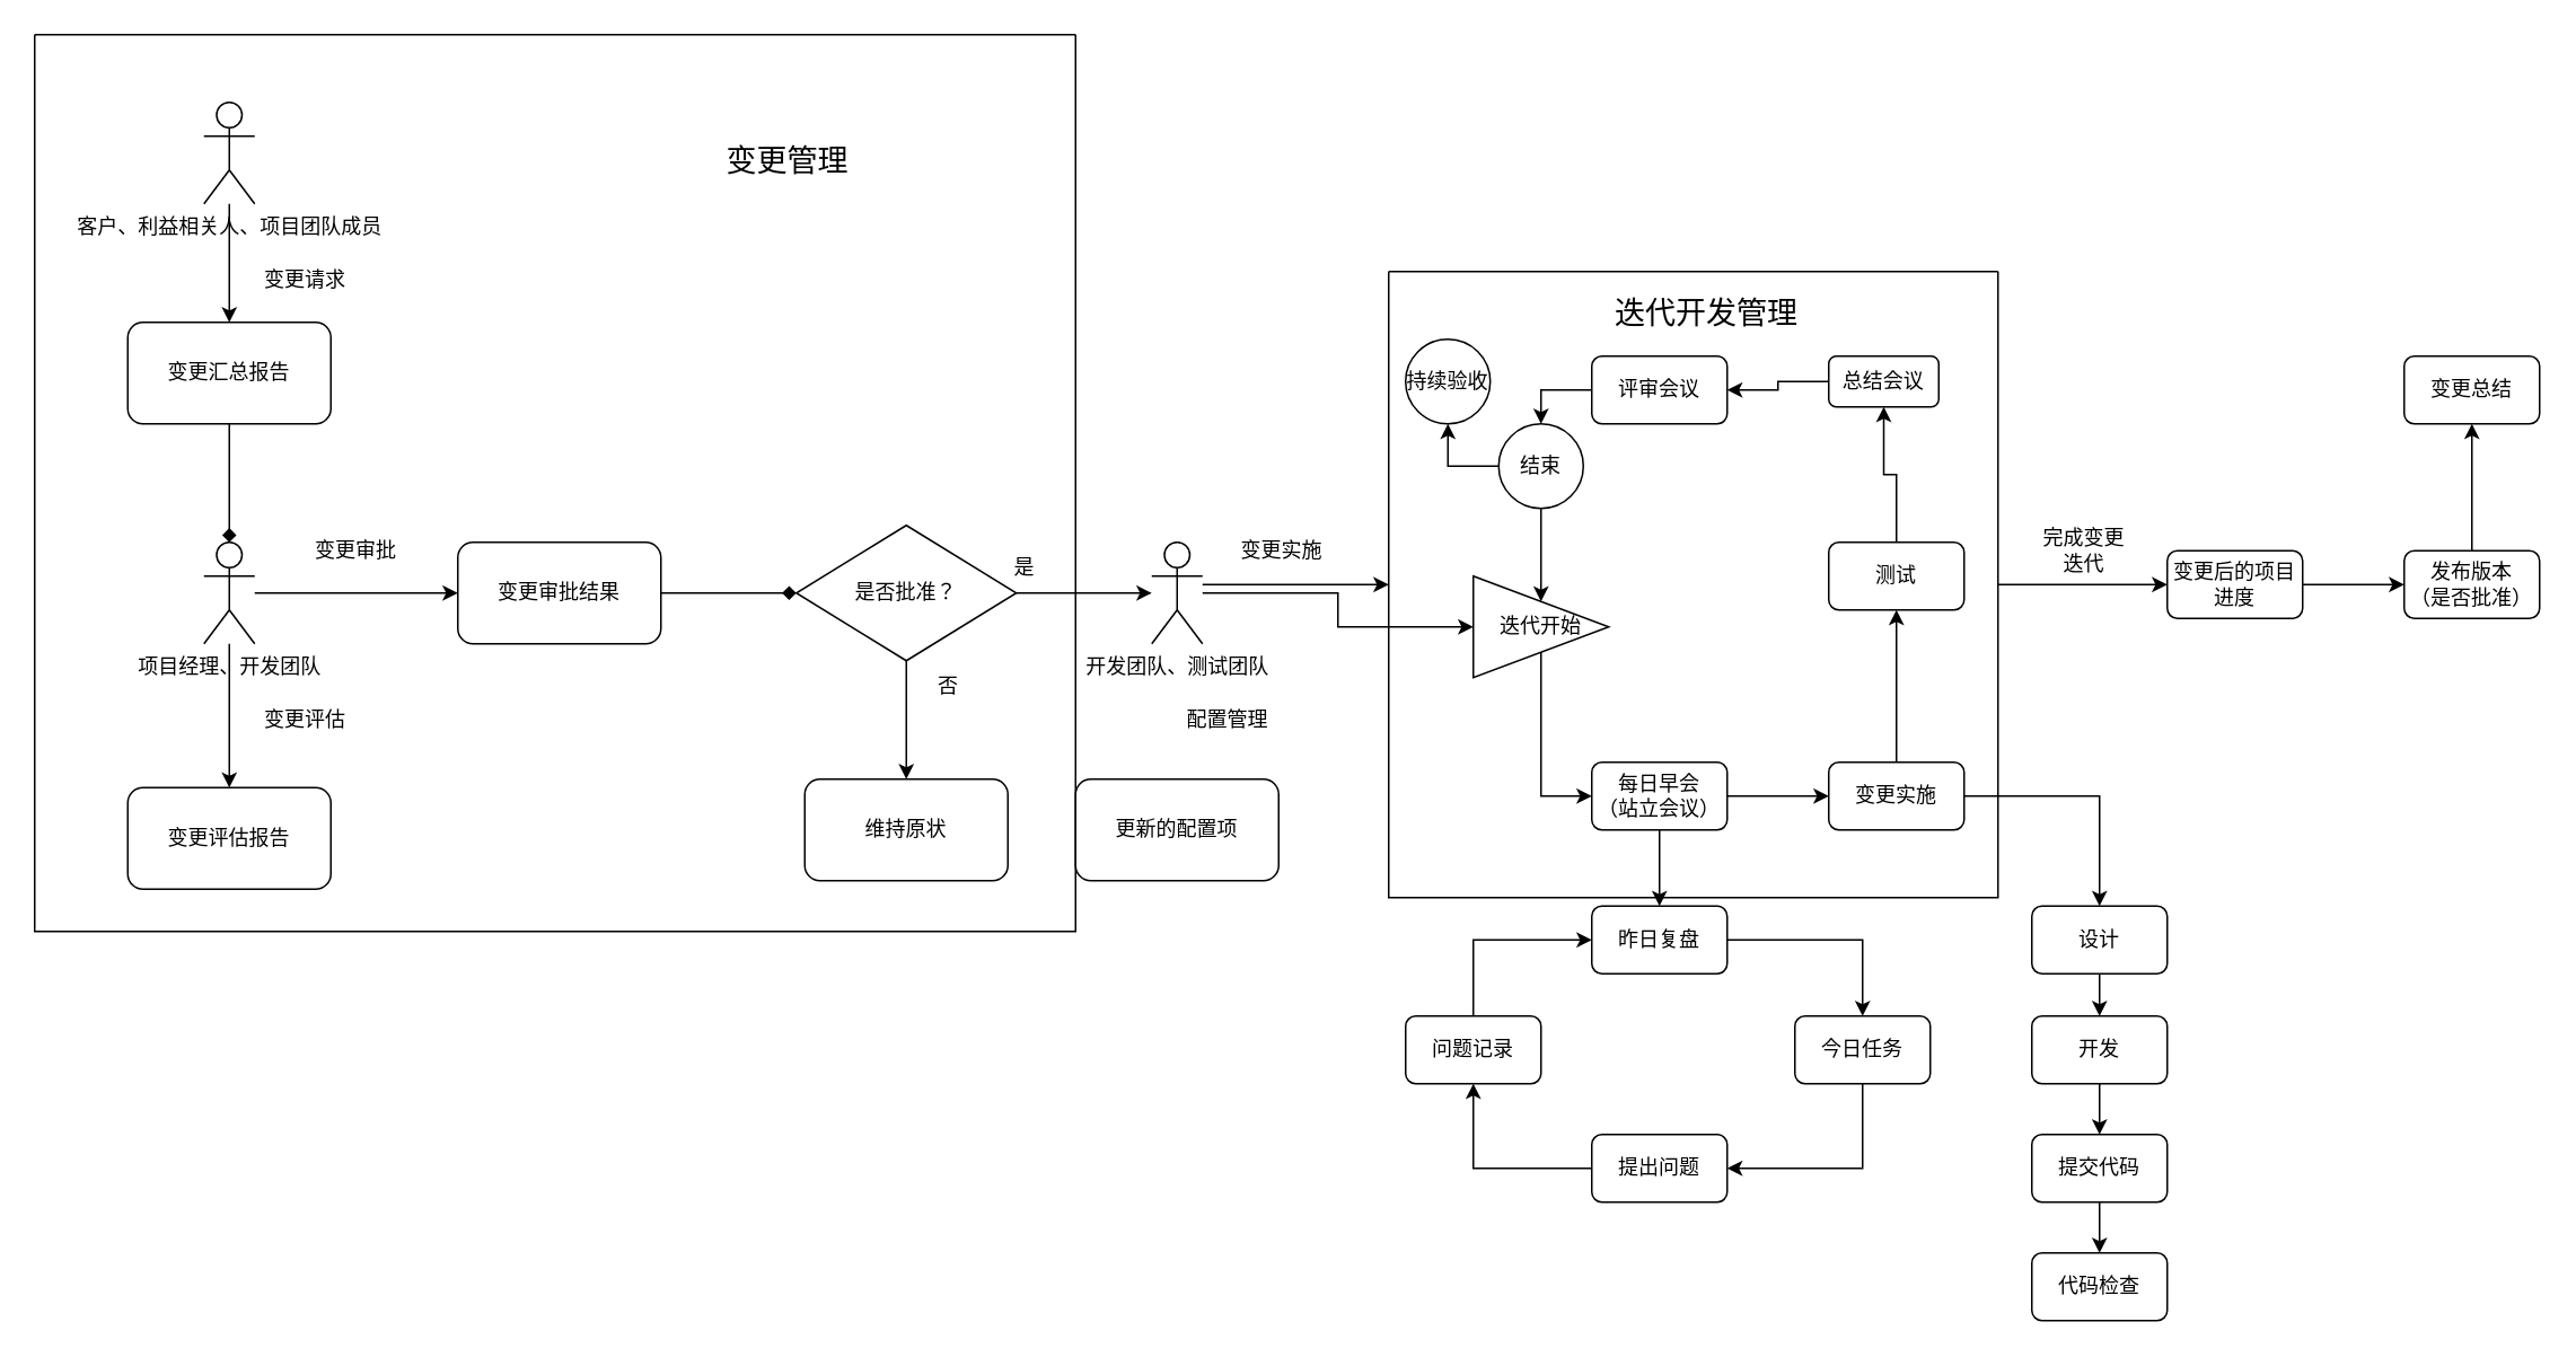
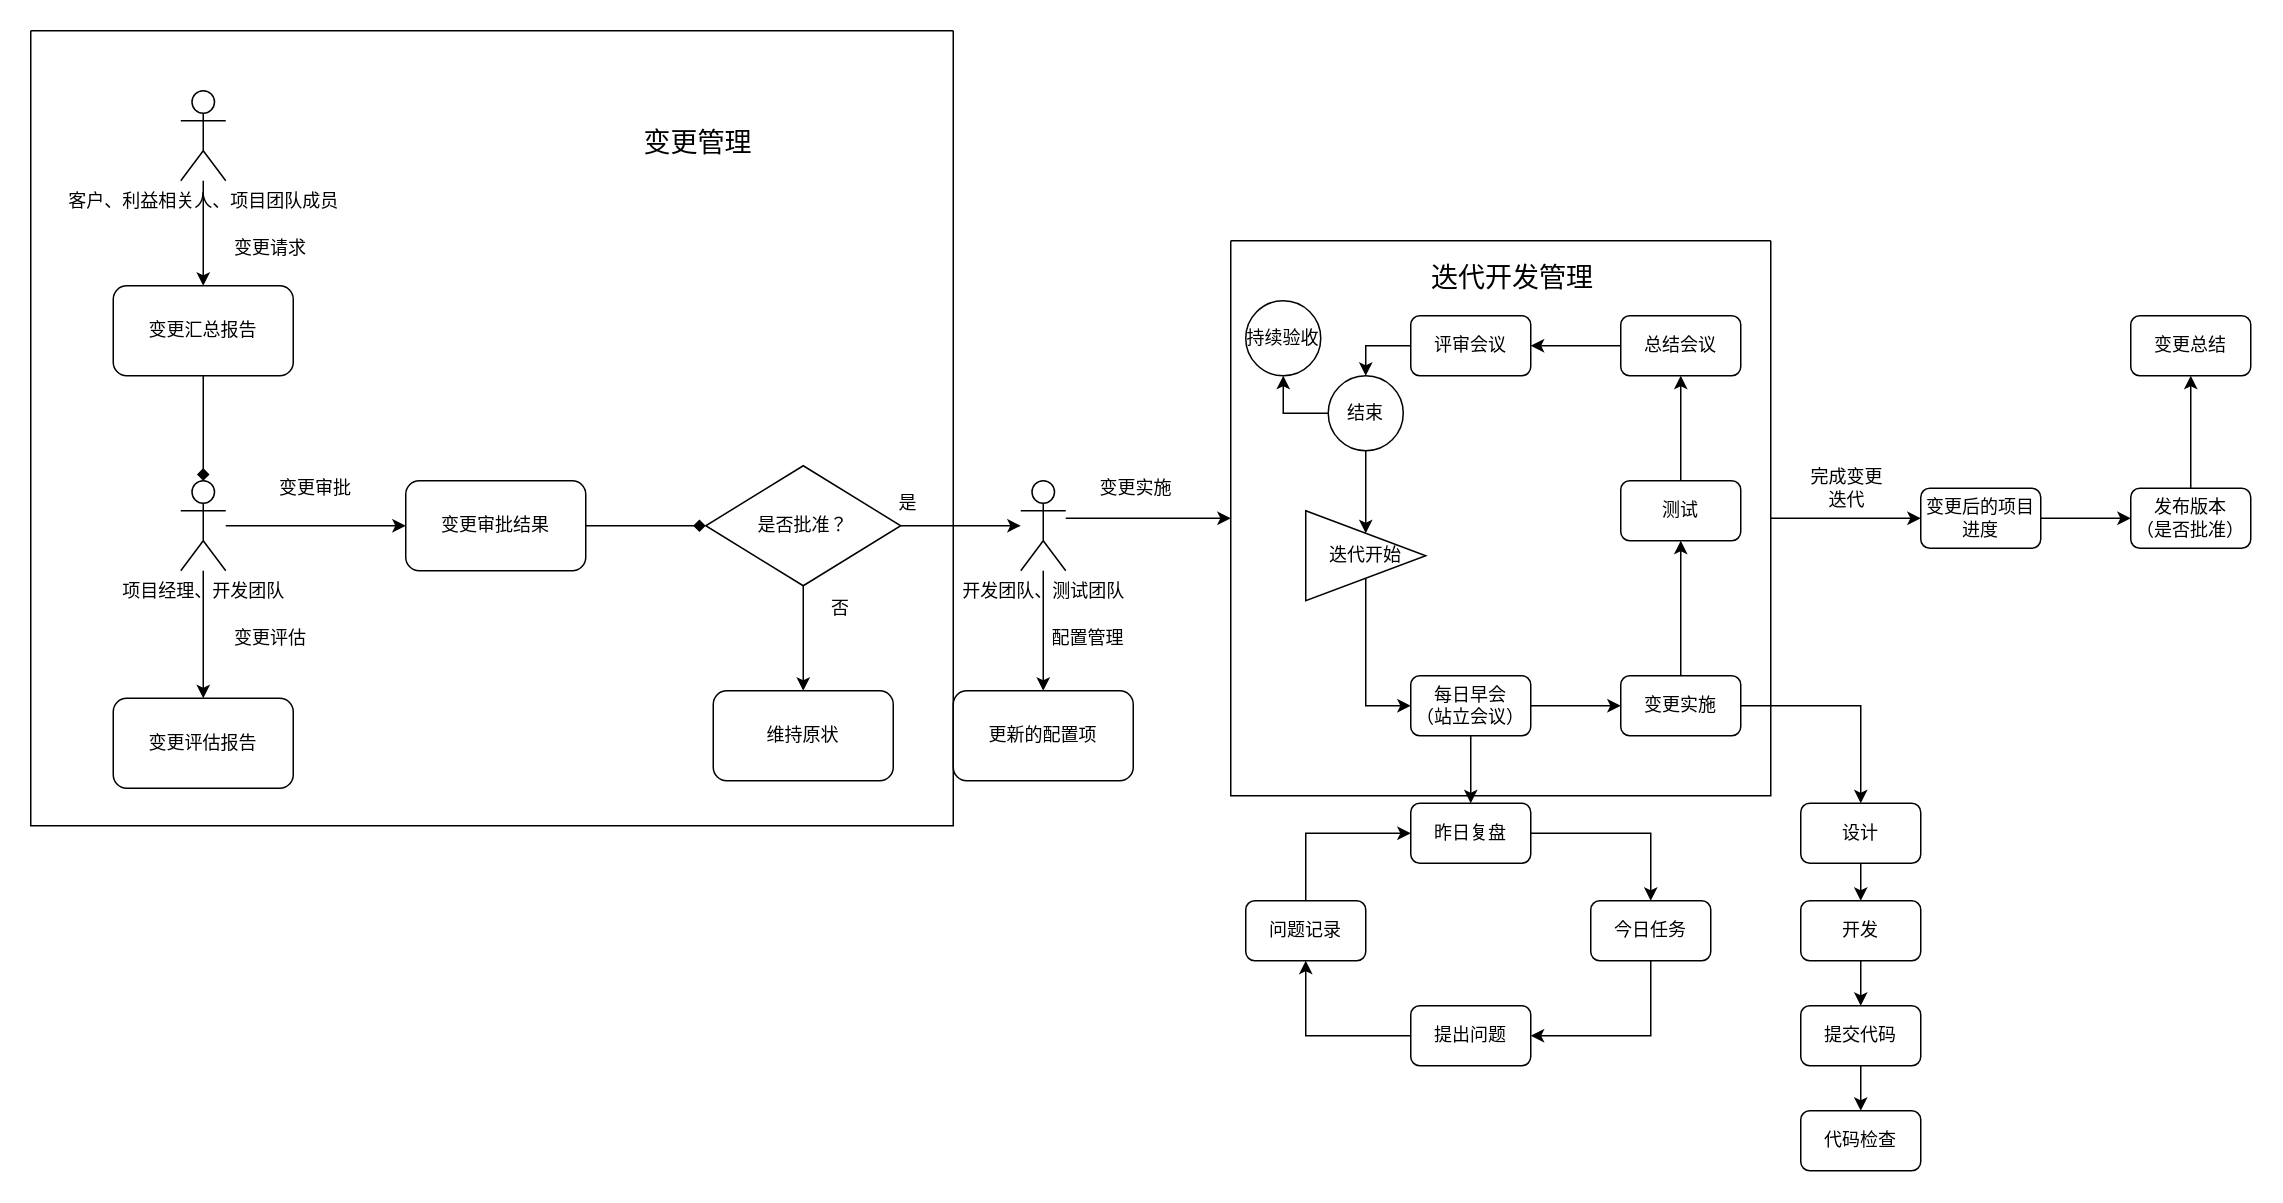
  <mxCell id="0" />
  <mxCell id="1" parent="0" />
  <mxCell id="2" style="edgeStyle=orthogonalEdgeStyle;rounded=0;orthogonalLoop=1;jettySize=auto;html=1;" edge="1" parent="1" source="3" target="5"><mxGeometry relative="1" as="geometry" /></mxCell>
  <mxCell id="3" value="客户、利益相关人、项目团队成员" style="shape=umlActor;verticalLabelPosition=bottom;verticalAlign=top;html=1;" vertex="1" parent="1"><mxGeometry x="120" y="60" width="30" height="60" as="geometry" /></mxCell>
  <mxCell id="4" style="edgeStyle=orthogonalEdgeStyle;rounded=0;orthogonalLoop=1;jettySize=auto;html=1;entryX=0.5;entryY=0;entryDx=0;entryDy=0;entryPerimeter=0;endArrow=diamond;" edge="1" parent="1" source="5" target="8"><mxGeometry relative="1" as="geometry" /></mxCell>
  <mxCell id="5" value="变更汇总报告" style="rounded=1;whiteSpace=wrap;html=1;" vertex="1" parent="1"><mxGeometry x="75" y="190" width="120" height="60" as="geometry" /></mxCell>
  <mxCell id="6" style="edgeStyle=orthogonalEdgeStyle;rounded=0;orthogonalLoop=1;jettySize=auto;html=1;" edge="1" parent="1" source="8" target="11"><mxGeometry relative="1" as="geometry" /></mxCell>
  <mxCell id="7" style="edgeStyle=orthogonalEdgeStyle;rounded=0;orthogonalLoop=1;jettySize=auto;html=1;entryX=0;entryY=0.5;entryDx=0;entryDy=0;" edge="1" parent="1" source="8" target="13"><mxGeometry relative="1" as="geometry" /></mxCell>
  <mxCell id="8" value="项目经理、开发团队" style="shape=umlActor;verticalLabelPosition=bottom;verticalAlign=top;html=1;" vertex="1" parent="1"><mxGeometry x="120" y="320" width="30" height="60" as="geometry" /></mxCell>
  <mxCell id="9" value="变更请求" style="text;html=1;strokeColor=none;fillColor=none;align=center;verticalAlign=middle;whiteSpace=wrap;rounded=0;" vertex="1" parent="1"><mxGeometry x="150" y="150" width="60" height="30" as="geometry" /></mxCell>
  <mxCell id="10" value="变更评估" style="text;html=1;strokeColor=none;fillColor=none;align=center;verticalAlign=middle;whiteSpace=wrap;rounded=0;" vertex="1" parent="1"><mxGeometry x="150" y="410" width="60" height="30" as="geometry" /></mxCell>
  <mxCell id="11" value="变更评估报告" style="rounded=1;whiteSpace=wrap;html=1;" vertex="1" parent="1"><mxGeometry x="75" y="465" width="120" height="60" as="geometry" /></mxCell>
  <mxCell id="12" style="edgeStyle=orthogonalEdgeStyle;rounded=0;orthogonalLoop=1;jettySize=auto;html=1;entryX=0;entryY=0.5;entryDx=0;entryDy=0;endArrow=diamond;" edge="1" parent="1" source="13" target="23"><mxGeometry relative="1" as="geometry" /></mxCell>
  <mxCell id="13" value="变更审批结果" style="rounded=1;whiteSpace=wrap;html=1;" vertex="1" parent="1"><mxGeometry x="270" y="320" width="120" height="60" as="geometry" /></mxCell>
  <mxCell id="14" value="变更审批" style="text;html=1;strokeColor=none;fillColor=none;align=center;verticalAlign=middle;whiteSpace=wrap;rounded=0;" vertex="1" parent="1"><mxGeometry x="180" y="310" width="60" height="30" as="geometry" /></mxCell>
  <mxCell id="15" value="" style="swimlane;startSize=0;" vertex="1" parent="1"><mxGeometry x="20" y="20" width="615" height="530" as="geometry" /></mxCell>
  <mxCell id="16" value="是" style="text;html=1;strokeColor=none;fillColor=none;align=center;verticalAlign=middle;whiteSpace=wrap;rounded=0;" vertex="1" parent="15"><mxGeometry x="555" y="300" width="60" height="30" as="geometry" /></mxCell>
  <mxCell id="17" value="否" style="text;html=1;strokeColor=none;fillColor=none;align=center;verticalAlign=middle;whiteSpace=wrap;rounded=0;" vertex="1" parent="15"><mxGeometry x="510" y="370" width="60" height="30" as="geometry" /></mxCell>
  <mxCell id="18" value="&lt;font style=&quot;font-size: 18px;&quot;&gt;变更管理&lt;/font&gt;" style="text;html=1;strokeColor=none;fillColor=none;align=center;verticalAlign=middle;whiteSpace=wrap;rounded=0;" vertex="1" parent="15"><mxGeometry x="400" y="60" width="90" height="30" as="geometry" /></mxCell>
- <mxCell id="19" style="edgeStyle=orthogonalEdgeStyle;rounded=0;orthogonalLoop=1;jettySize=auto;html=1;" edge="1" parent="1" source="20" target="29"><mxGeometry relative="1" as="geometry" /></mxCell>
+ <mxCell id="19" style="edgeStyle=orthogonalEdgeStyle;rounded=0;orthogonalLoop=1;jettySize=auto;html=1;entryX=0.5;entryY=0;entryDx=0;entryDy=0;" edge="1" parent="1" source="20" target="26"><mxGeometry relative="1" as="geometry" /></mxCell>
  <mxCell id="20" value="开发团队、测试团队" style="shape=umlActor;verticalLabelPosition=bottom;verticalAlign=top;html=1;" vertex="1" parent="1"><mxGeometry x="680" y="320" width="30" height="60" as="geometry" /></mxCell>
  <mxCell id="21" style="edgeStyle=orthogonalEdgeStyle;rounded=0;orthogonalLoop=1;jettySize=auto;html=1;" edge="1" parent="1" source="23" target="20"><mxGeometry relative="1" as="geometry" /></mxCell>
  <mxCell id="22" style="edgeStyle=orthogonalEdgeStyle;rounded=0;orthogonalLoop=1;jettySize=auto;html=1;entryX=0.5;entryY=0;entryDx=0;entryDy=0;" edge="1" parent="1" source="23" target="24"><mxGeometry relative="1" as="geometry" /></mxCell>
  <mxCell id="23" value="是否批准？" style="rhombus;whiteSpace=wrap;html=1;" vertex="1" parent="1"><mxGeometry x="470" y="310" width="130" height="80" as="geometry" /></mxCell>
  <mxCell id="24" value="维持原状" style="rounded=1;whiteSpace=wrap;html=1;" vertex="1" parent="1"><mxGeometry x="475" y="460" width="120" height="60" as="geometry" /></mxCell>
  <mxCell id="25" value="变更实施" style="text;html=1;strokeColor=none;fillColor=none;align=center;verticalAlign=middle;whiteSpace=wrap;rounded=0;" vertex="1" parent="1"><mxGeometry x="727" y="310" width="60" height="30" as="geometry" /></mxCell>
  <mxCell id="26" value="更新的配置项" style="rounded=1;whiteSpace=wrap;html=1;" vertex="1" parent="1"><mxGeometry x="635" y="460" width="120" height="60" as="geometry" /></mxCell>
  <mxCell id="27" value="配置管理" style="text;html=1;strokeColor=none;fillColor=none;align=center;verticalAlign=middle;whiteSpace=wrap;rounded=0;" vertex="1" parent="1"><mxGeometry x="695" y="410" width="60" height="30" as="geometry" /></mxCell>
  <mxCell id="28" style="edgeStyle=orthogonalEdgeStyle;rounded=0;orthogonalLoop=1;jettySize=auto;html=1;entryX=0;entryY=0.5;entryDx=0;entryDy=0;" edge="1" parent="1" source="29" target="32"><mxGeometry relative="1" as="geometry" /></mxCell>
  <mxCell id="29" value="迭代开始" style="triangle;whiteSpace=wrap;html=1;" vertex="1" parent="1"><mxGeometry x="870" y="340" width="80" height="60" as="geometry" /></mxCell>
  <mxCell id="30" style="edgeStyle=orthogonalEdgeStyle;rounded=0;orthogonalLoop=1;jettySize=auto;html=1;entryX=0;entryY=0.5;entryDx=0;entryDy=0;" edge="1" parent="1" source="32" target="35"><mxGeometry relative="1" as="geometry" /></mxCell>
  <mxCell id="31" style="edgeStyle=orthogonalEdgeStyle;rounded=0;orthogonalLoop=1;jettySize=auto;html=1;entryX=0.5;entryY=0;entryDx=0;entryDy=0;" edge="1" parent="1" source="32" target="47"><mxGeometry relative="1" as="geometry" /></mxCell>
  <mxCell id="32" value="每日早会&lt;br&gt;（站立会议）" style="rounded=1;whiteSpace=wrap;html=1;" vertex="1" parent="1"><mxGeometry x="940" y="450" width="80" height="40" as="geometry" /></mxCell>
  <mxCell id="33" style="edgeStyle=orthogonalEdgeStyle;rounded=0;orthogonalLoop=1;jettySize=auto;html=1;" edge="1" parent="1" source="35" target="37"><mxGeometry relative="1" as="geometry" /></mxCell>
  <mxCell id="34" style="edgeStyle=orthogonalEdgeStyle;rounded=0;orthogonalLoop=1;jettySize=auto;html=1;" edge="1" parent="1" source="35" target="55"><mxGeometry relative="1" as="geometry" /></mxCell>
  <mxCell id="35" value="变更实施" style="rounded=1;whiteSpace=wrap;html=1;" vertex="1" parent="1"><mxGeometry x="1080" y="450" width="80" height="40" as="geometry" /></mxCell>
  <mxCell id="36" style="edgeStyle=orthogonalEdgeStyle;rounded=0;orthogonalLoop=1;jettySize=auto;html=1;entryX=0.5;entryY=1;entryDx=0;entryDy=0;" edge="1" parent="1" source="37" target="39"><mxGeometry relative="1" as="geometry" /></mxCell>
  <mxCell id="37" value="测试" style="rounded=1;whiteSpace=wrap;html=1;" vertex="1" parent="1"><mxGeometry x="1080" y="320" width="80" height="40" as="geometry" /></mxCell>
  <mxCell id="38" style="edgeStyle=orthogonalEdgeStyle;rounded=0;orthogonalLoop=1;jettySize=auto;html=1;entryX=1;entryY=0.5;entryDx=0;entryDy=0;" edge="1" parent="1" source="39" target="41"><mxGeometry relative="1" as="geometry" /></mxCell>
- <mxCell id="39" value="总结会议" style="rounded=1;whiteSpace=wrap;html=1;" vertex="1" parent="1"><mxGeometry x="1080" y="210" width="65" height="30" as="geometry" /></mxCell>
+ <mxCell id="39" value="总结会议" style="rounded=1;whiteSpace=wrap;html=1;" vertex="1" parent="1"><mxGeometry x="1080" y="210" width="80" height="40" as="geometry" /></mxCell>
  <mxCell id="40" style="edgeStyle=orthogonalEdgeStyle;rounded=0;orthogonalLoop=1;jettySize=auto;html=1;entryX=0.5;entryY=0;entryDx=0;entryDy=0;" edge="1" parent="1" source="41" target="44"><mxGeometry relative="1" as="geometry" /></mxCell>
  <mxCell id="41" value="评审会议" style="rounded=1;whiteSpace=wrap;html=1;" vertex="1" parent="1"><mxGeometry x="940" y="210" width="80" height="40" as="geometry" /></mxCell>
  <mxCell id="42" style="edgeStyle=orthogonalEdgeStyle;rounded=0;orthogonalLoop=1;jettySize=auto;html=1;entryX=0.5;entryY=0;entryDx=0;entryDy=0;" edge="1" parent="1" source="44" target="29"><mxGeometry relative="1" as="geometry" /></mxCell>
  <mxCell id="43" style="edgeStyle=orthogonalEdgeStyle;rounded=0;orthogonalLoop=1;jettySize=auto;html=1;entryX=0.5;entryY=1;entryDx=0;entryDy=0;" edge="1" parent="1" source="44" target="45"><mxGeometry relative="1" as="geometry" /></mxCell>
  <mxCell id="44" value="结束" style="ellipse;whiteSpace=wrap;html=1;aspect=fixed;" vertex="1" parent="1"><mxGeometry x="885" y="250" width="50" height="50" as="geometry" /></mxCell>
  <mxCell id="45" value="持续验收" style="ellipse;whiteSpace=wrap;html=1;aspect=fixed;" vertex="1" parent="1"><mxGeometry x="830" y="200" width="50" height="50" as="geometry" /></mxCell>
  <mxCell id="46" style="edgeStyle=orthogonalEdgeStyle;rounded=0;orthogonalLoop=1;jettySize=auto;html=1;" edge="1" parent="1" source="47" target="49"><mxGeometry relative="1" as="geometry" /></mxCell>
  <mxCell id="47" value="昨日复盘" style="rounded=1;whiteSpace=wrap;html=1;" vertex="1" parent="1"><mxGeometry x="940" y="535" width="80" height="40" as="geometry" /></mxCell>
  <mxCell id="48" style="edgeStyle=orthogonalEdgeStyle;rounded=0;orthogonalLoop=1;jettySize=auto;html=1;exitX=0.5;exitY=1;exitDx=0;exitDy=0;entryX=1;entryY=0.5;entryDx=0;entryDy=0;" edge="1" parent="1" source="49" target="51"><mxGeometry relative="1" as="geometry" /></mxCell>
  <mxCell id="49" value="今日任务" style="rounded=1;whiteSpace=wrap;html=1;" vertex="1" parent="1"><mxGeometry x="1060" y="600" width="80" height="40" as="geometry" /></mxCell>
  <mxCell id="50" style="edgeStyle=orthogonalEdgeStyle;rounded=0;orthogonalLoop=1;jettySize=auto;html=1;entryX=0.5;entryY=1;entryDx=0;entryDy=0;" edge="1" parent="1" source="51" target="52"><mxGeometry relative="1" as="geometry" /></mxCell>
  <mxCell id="51" value="提出问题" style="rounded=1;whiteSpace=wrap;html=1;" vertex="1" parent="1"><mxGeometry x="940" y="670" width="80" height="40" as="geometry" /></mxCell>
  <mxCell id="52" value="问题记录" style="rounded=1;whiteSpace=wrap;html=1;" vertex="1" parent="1"><mxGeometry x="830" y="600" width="80" height="40" as="geometry" /></mxCell>
  <mxCell id="53" value="" style="endArrow=classic;html=1;rounded=0;exitX=0.5;exitY=0;exitDx=0;exitDy=0;entryX=0;entryY=0.5;entryDx=0;entryDy=0;" edge="1" parent="1" source="52" target="47"><mxGeometry width="50" height="50" relative="1" as="geometry"><mxPoint x="845" y="560" as="sourcePoint" /><mxPoint x="895" y="510" as="targetPoint" /><Array as="points"><mxPoint x="870" y="555" /></Array></mxGeometry></mxCell>
  <mxCell id="54" style="edgeStyle=orthogonalEdgeStyle;rounded=0;orthogonalLoop=1;jettySize=auto;html=1;entryX=0.5;entryY=0;entryDx=0;entryDy=0;" edge="1" parent="1" source="55" target="57"><mxGeometry relative="1" as="geometry" /></mxCell>
  <mxCell id="55" value="设计" style="rounded=1;whiteSpace=wrap;html=1;" vertex="1" parent="1"><mxGeometry x="1200" y="535" width="80" height="40" as="geometry" /></mxCell>
  <mxCell id="56" style="edgeStyle=orthogonalEdgeStyle;rounded=0;orthogonalLoop=1;jettySize=auto;html=1;entryX=0.5;entryY=0;entryDx=0;entryDy=0;" edge="1" parent="1" source="57" target="59"><mxGeometry relative="1" as="geometry" /></mxCell>
  <mxCell id="57" value="开发" style="rounded=1;whiteSpace=wrap;html=1;" vertex="1" parent="1"><mxGeometry x="1200" y="600" width="80" height="40" as="geometry" /></mxCell>
  <mxCell id="58" style="edgeStyle=orthogonalEdgeStyle;rounded=0;orthogonalLoop=1;jettySize=auto;html=1;entryX=0.5;entryY=0;entryDx=0;entryDy=0;" edge="1" parent="1" source="59" target="60"><mxGeometry relative="1" as="geometry" /></mxCell>
  <mxCell id="59" value="提交代码" style="rounded=1;whiteSpace=wrap;html=1;" vertex="1" parent="1"><mxGeometry x="1200" y="670" width="80" height="40" as="geometry" /></mxCell>
  <mxCell id="60" value="代码检查" style="rounded=1;whiteSpace=wrap;html=1;" vertex="1" parent="1"><mxGeometry x="1200" y="740" width="80" height="40" as="geometry" /></mxCell>
  <mxCell id="61" style="edgeStyle=orthogonalEdgeStyle;rounded=0;orthogonalLoop=1;jettySize=auto;html=1;entryX=0;entryY=0.5;entryDx=0;entryDy=0;" edge="1" parent="1" source="62" target="70"><mxGeometry relative="1" as="geometry" /></mxCell>
  <mxCell id="62" value="" style="swimlane;startSize=0;" vertex="1" parent="1"><mxGeometry x="820" y="160" width="360" height="370" as="geometry" /></mxCell>
  <mxCell id="63" value="&lt;font style=&quot;font-size: 18px;&quot;&gt;迭代开发管理&lt;/font&gt;" style="text;html=1;strokeColor=none;fillColor=none;align=center;verticalAlign=middle;whiteSpace=wrap;rounded=0;" vertex="1" parent="62"><mxGeometry x="130" y="10" width="116" height="30" as="geometry" /></mxCell>
  <mxCell id="64" style="edgeStyle=orthogonalEdgeStyle;rounded=0;orthogonalLoop=1;jettySize=auto;html=1;entryX=0.5;entryY=1;entryDx=0;entryDy=0;fontSize=18;" edge="1" parent="1" source="65" target="67"><mxGeometry relative="1" as="geometry" /></mxCell>
  <mxCell id="65" value="发布版本&lt;br&gt;（是否批准）" style="rounded=1;whiteSpace=wrap;html=1;" vertex="1" parent="1"><mxGeometry x="1420" y="325" width="80" height="40" as="geometry" /></mxCell>
  <mxCell id="66" value="完成变更迭代" style="text;html=1;strokeColor=none;fillColor=none;align=center;verticalAlign=middle;whiteSpace=wrap;rounded=0;" vertex="1" parent="1"><mxGeometry x="1201" y="310" width="60" height="30" as="geometry" /></mxCell>
  <mxCell id="67" value="变更总结" style="rounded=1;whiteSpace=wrap;html=1;" vertex="1" parent="1"><mxGeometry x="1420" y="210" width="80" height="40" as="geometry" /></mxCell>
  <mxCell id="68" value="" style="endArrow=classic;html=1;rounded=0;entryX=0;entryY=0.5;entryDx=0;entryDy=0;" edge="1" parent="1" target="62"><mxGeometry width="50" height="50" relative="1" as="geometry"><mxPoint x="710" y="345" as="sourcePoint" /><mxPoint x="800" y="320" as="targetPoint" /></mxGeometry></mxCell>
  <mxCell id="69" style="edgeStyle=orthogonalEdgeStyle;rounded=0;orthogonalLoop=1;jettySize=auto;html=1;entryX=0;entryY=0.5;entryDx=0;entryDy=0;" edge="1" parent="1" source="70" target="65"><mxGeometry relative="1" as="geometry" /></mxCell>
  <mxCell id="70" value="变更后的项目进度" style="rounded=1;whiteSpace=wrap;html=1;" vertex="1" parent="1"><mxGeometry x="1280" y="325" width="80" height="40" as="geometry" /></mxCell>
